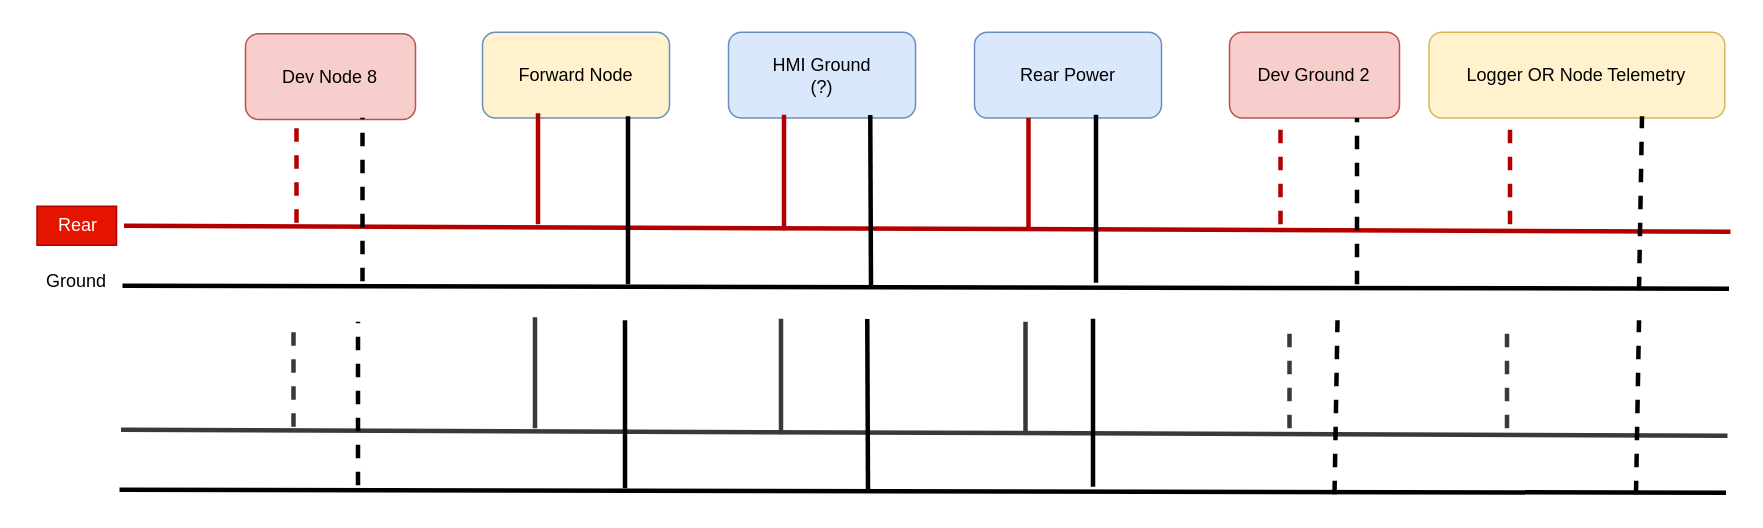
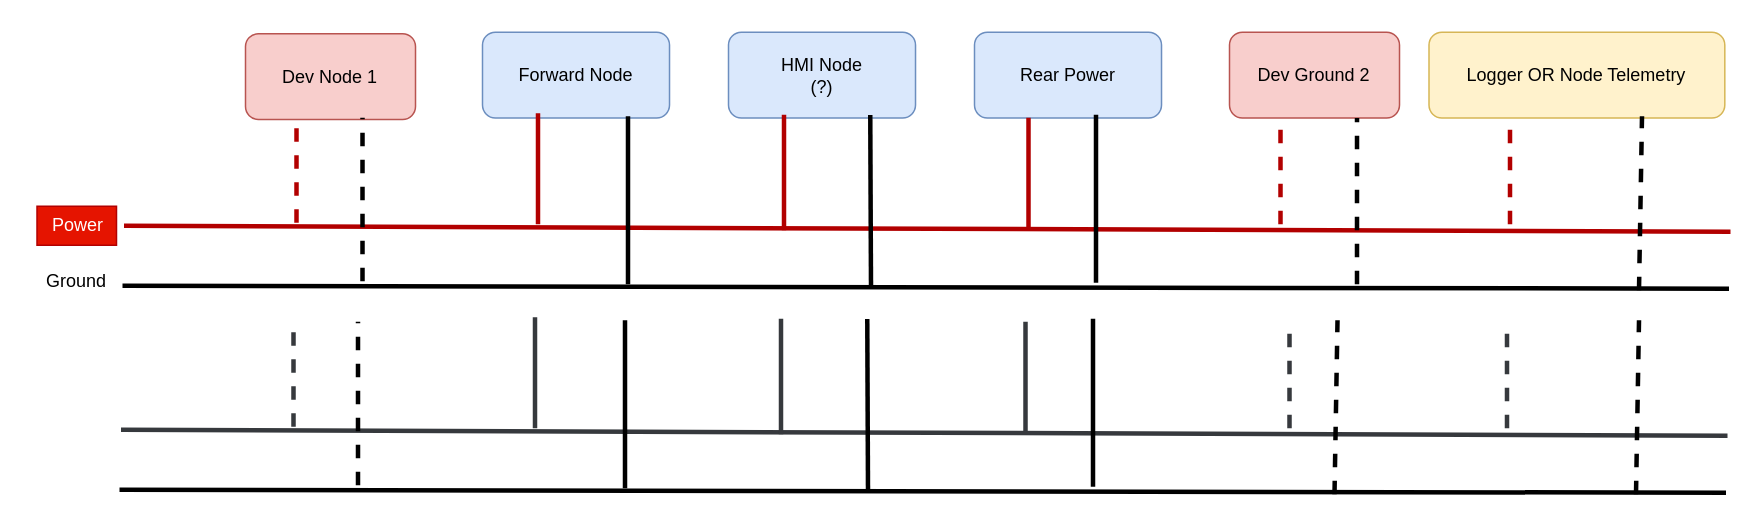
  <mxCell id="0" />
  <mxCell id="1" parent="0" />
- <mxCell id="2" value="&lt;div&gt;Forward Node&lt;/div&gt;" style="rounded=1;whiteSpace=wrap;html=1;fillColor=#fff2cc;strokeColor=#6c8ebf;" parent="1" vertex="1"><mxGeometry x="321" y="20.996" width="124.676" height="57.141" as="geometry" /></mxCell>
- <mxCell id="3" value="&lt;div&gt;HMI Ground&lt;br&gt;&lt;/div&gt;(?)" style="rounded=1;whiteSpace=wrap;html=1;fillColor=#dae8fc;strokeColor=#6c8ebf;" parent="1" vertex="1"><mxGeometry x="485" y="20.996" width="124.676" height="57.141" as="geometry" /></mxCell>
+ <mxCell id="2" value="&lt;div&gt;Forward Node&lt;/div&gt;" style="rounded=1;whiteSpace=wrap;html=1;fillColor=#dae8fc;strokeColor=#6c8ebf;" parent="1" vertex="1"><mxGeometry x="321" y="20.996" width="124.676" height="57.141" as="geometry" /></mxCell>
+ <mxCell id="3" value="&lt;div&gt;HMI Node&lt;br&gt;&lt;/div&gt;(?)" style="rounded=1;whiteSpace=wrap;html=1;fillColor=#dae8fc;strokeColor=#6c8ebf;" parent="1" vertex="1"><mxGeometry x="485" y="20.996" width="124.676" height="57.141" as="geometry" /></mxCell>
  <mxCell id="4" value="Rear Power" style="rounded=1;whiteSpace=wrap;html=1;fillColor=#dae8fc;strokeColor=#6c8ebf;" parent="1" vertex="1"><mxGeometry x="649" y="20.996" width="124.676" height="57.141" as="geometry" /></mxCell>
  <mxCell id="5" value="Logger OR Node Telemetry" style="rounded=1;whiteSpace=wrap;html=1;fillColor=#fff2cc;strokeColor=#d6b656;" parent="1" vertex="1"><mxGeometry x="952.003" y="20.996" width="197.214" height="57.141" as="geometry" /></mxCell>
- <mxCell id="6" value="Dev Node 8" style="rounded=1;whiteSpace=wrap;html=1;fillColor=#f8cecc;strokeColor=#b85450;" parent="1" vertex="1"><mxGeometry x="163.001" y="21.996" width="113.341" height="57.141" as="geometry" /></mxCell>
+ <mxCell id="6" value="Dev Node 1" style="rounded=1;whiteSpace=wrap;html=1;fillColor=#f8cecc;strokeColor=#b85450;" parent="1" vertex="1"><mxGeometry x="163.001" y="21.996" width="113.341" height="57.141" as="geometry" /></mxCell>
  <mxCell id="7" value="Dev Ground 2" style="rounded=1;whiteSpace=wrap;html=1;fillColor=#f8cecc;strokeColor=#b85450;" parent="1" vertex="1"><mxGeometry x="819" y="20.996" width="113.341" height="57.141" as="geometry" /></mxCell>
  <mxCell id="8" value="" style="endArrow=none;html=1;rounded=0;strokeWidth=3;endSize=7;fillColor=#e51400;strokeColor=#B20000;" parent="1" edge="1"><mxGeometry width="50" height="50" relative="1" as="geometry"><mxPoint x="82" y="150" as="sourcePoint" /><mxPoint x="1153" y="154" as="targetPoint" /></mxGeometry></mxCell>
  <mxCell id="9" value="" style="endArrow=none;html=1;rounded=0;strokeWidth=3;endSize=7;" parent="1" edge="1"><mxGeometry width="50" height="50" relative="1" as="geometry"><mxPoint x="81" y="190" as="sourcePoint" /><mxPoint x="1152" y="192" as="targetPoint" /></mxGeometry></mxCell>
- <mxCell id="10" value="Rear" style="text;html=1;align=center;verticalAlign=middle;resizable=0;points=[];autosize=1;strokeColor=#B20000;fillColor=#e51400;fontColor=#ffffff;" parent="1" vertex="1"><mxGeometry x="24" y="137" width="53" height="26" as="geometry" /></mxCell>
+ <mxCell id="10" value="Power" style="text;html=1;align=center;verticalAlign=middle;resizable=0;points=[];autosize=1;strokeColor=#B20000;fillColor=#e51400;fontColor=#ffffff;" parent="1" vertex="1"><mxGeometry x="24" y="137" width="53" height="26" as="geometry" /></mxCell>
  <mxCell id="11" value="Ground" style="text;html=1;align=center;verticalAlign=middle;resizable=0;points=[];autosize=1;" parent="1" vertex="1"><mxGeometry x="20" y="174" width="59" height="26" as="geometry" /></mxCell>
  <mxCell id="12" value="" style="endArrow=none;html=1;rounded=0;strokeWidth=3;endSize=7;exitX=0.75;exitY=1;exitDx=0;exitDy=0;" parent="1" edge="1"><mxGeometry width="50" height="50" relative="1" as="geometry"><mxPoint x="579.507" y="76.138" as="sourcePoint" /><mxPoint x="580" y="191" as="targetPoint" /></mxGeometry></mxCell>
  <mxCell id="13" value="" style="endArrow=none;html=1;rounded=0;strokeWidth=3;endSize=7;exitX=0.75;exitY=1;exitDx=0;exitDy=0;" parent="1" edge="1"><mxGeometry width="50" height="50" relative="1" as="geometry"><mxPoint x="729.997" y="75.998" as="sourcePoint" /><mxPoint x="730" y="188" as="targetPoint" /></mxGeometry></mxCell>
  <mxCell id="14" value="" style="endArrow=none;html=1;rounded=0;strokeWidth=3;endSize=7;exitX=0.75;exitY=1;exitDx=0;exitDy=0;" parent="1" edge="1"><mxGeometry width="50" height="50" relative="1" as="geometry"><mxPoint x="417.997" y="76.998" as="sourcePoint" /><mxPoint x="418" y="189" as="targetPoint" /></mxGeometry></mxCell>
  <mxCell id="15" value="" style="endArrow=none;dashed=1;html=1;rounded=0;strokeWidth=3;endSize=7;" parent="1" edge="1"><mxGeometry width="50" height="50" relative="1" as="geometry"><mxPoint x="241" y="187" as="sourcePoint" /><mxPoint x="241" y="78" as="targetPoint" /></mxGeometry></mxCell>
  <mxCell id="16" value="" style="endArrow=none;dashed=1;html=1;rounded=0;strokeWidth=3;endSize=7;entryX=0.75;entryY=1;entryDx=0;entryDy=0;" parent="1" target="7" edge="1"><mxGeometry width="50" height="50" relative="1" as="geometry"><mxPoint x="904" y="189" as="sourcePoint" /><mxPoint x="904.012" y="76.995" as="targetPoint" /></mxGeometry></mxCell>
  <mxCell id="17" value="" style="endArrow=none;dashed=1;html=1;rounded=0;strokeWidth=3;endSize=7;entryX=0.653;entryY=1.015;entryDx=0;entryDy=0;entryPerimeter=0;" parent="1" edge="1"><mxGeometry width="50" height="50" relative="1" as="geometry"><mxPoint x="1092" y="193.01" as="sourcePoint" /><mxPoint x="1094.012" y="77.005" as="targetPoint" /></mxGeometry></mxCell>
  <mxCell id="18" value="" style="endArrow=none;dashed=1;html=1;rounded=0;strokeWidth=3;endSize=7;fillColor=#e51400;strokeColor=#B20000;" parent="1" edge="1"><mxGeometry width="50" height="50" relative="1" as="geometry"><mxPoint x="197" y="148" as="sourcePoint" /><mxPoint x="197" y="80" as="targetPoint" /></mxGeometry></mxCell>
  <mxCell id="19" value="" style="endArrow=none;dashed=1;html=1;rounded=0;strokeWidth=3;endSize=7;fillColor=#e51400;strokeColor=#B20000;" parent="1" edge="1"><mxGeometry width="50" height="50" relative="1" as="geometry"><mxPoint x="853" y="149" as="sourcePoint" /><mxPoint x="853" y="81" as="targetPoint" /></mxGeometry></mxCell>
  <mxCell id="20" value="" style="endArrow=none;dashed=1;html=1;rounded=0;strokeWidth=3;endSize=7;fillColor=#e51400;strokeColor=#B20000;" parent="1" edge="1"><mxGeometry width="50" height="50" relative="1" as="geometry"><mxPoint x="1006" y="149" as="sourcePoint" /><mxPoint x="1006" y="81" as="targetPoint" /></mxGeometry></mxCell>
  <mxCell id="21" value="" style="endArrow=none;html=1;rounded=0;strokeWidth=3;endSize=7;fillColor=#e51400;strokeColor=#B20000;" parent="1" edge="1"><mxGeometry width="50" height="50" relative="1" as="geometry"><mxPoint x="358" y="149" as="sourcePoint" /><mxPoint x="358" y="75" as="targetPoint" /></mxGeometry></mxCell>
  <mxCell id="22" value="" style="endArrow=none;html=1;rounded=0;strokeWidth=3;endSize=7;fillColor=#e51400;strokeColor=#B20000;" parent="1" edge="1"><mxGeometry width="50" height="50" relative="1" as="geometry"><mxPoint x="522" y="153" as="sourcePoint" /><mxPoint x="522" y="76" as="targetPoint" /></mxGeometry></mxCell>
  <mxCell id="23" value="" style="endArrow=none;html=1;rounded=0;strokeWidth=3;endSize=7;fillColor=#e51400;strokeColor=#B20000;" parent="1" edge="1"><mxGeometry width="50" height="50" relative="1" as="geometry"><mxPoint x="685" y="152" as="sourcePoint" /><mxPoint x="685" y="78" as="targetPoint" /></mxGeometry></mxCell>
  <mxCell id="24" value="" style="endArrow=none;html=1;rounded=0;strokeWidth=3;endSize=7;fillColor=#ffff88;strokeColor=#36393d;" edge="1" parent="1"><mxGeometry width="50" height="50" relative="1" as="geometry"><mxPoint x="80" y="286" as="sourcePoint" /><mxPoint x="1151" y="290" as="targetPoint" /></mxGeometry></mxCell>
  <mxCell id="25" value="" style="endArrow=none;html=1;rounded=0;strokeWidth=3;endSize=7;" edge="1" parent="1"><mxGeometry width="50" height="50" relative="1" as="geometry"><mxPoint x="79" y="326" as="sourcePoint" /><mxPoint x="1150" y="328" as="targetPoint" /></mxGeometry></mxCell>
  <mxCell id="26" value="" style="endArrow=none;html=1;rounded=0;strokeWidth=3;endSize=7;exitX=0.75;exitY=1;exitDx=0;exitDy=0;" edge="1" parent="1"><mxGeometry width="50" height="50" relative="1" as="geometry"><mxPoint x="577.507" y="212.138" as="sourcePoint" /><mxPoint x="578" y="327" as="targetPoint" /></mxGeometry></mxCell>
  <mxCell id="27" value="" style="endArrow=none;html=1;rounded=0;strokeWidth=3;endSize=7;exitX=0.75;exitY=1;exitDx=0;exitDy=0;" edge="1" parent="1"><mxGeometry width="50" height="50" relative="1" as="geometry"><mxPoint x="727.997" y="211.998" as="sourcePoint" /><mxPoint x="728" y="324" as="targetPoint" /></mxGeometry></mxCell>
  <mxCell id="28" value="" style="endArrow=none;html=1;rounded=0;strokeWidth=3;endSize=7;exitX=0.75;exitY=1;exitDx=0;exitDy=0;" edge="1" parent="1"><mxGeometry width="50" height="50" relative="1" as="geometry"><mxPoint x="415.997" y="212.998" as="sourcePoint" /><mxPoint x="416" y="325" as="targetPoint" /></mxGeometry></mxCell>
  <mxCell id="29" value="" style="endArrow=none;dashed=1;html=1;rounded=0;strokeWidth=3;endSize=7;" edge="1" parent="1"><mxGeometry width="50" height="50" relative="1" as="geometry"><mxPoint x="238" y="323" as="sourcePoint" /><mxPoint x="238" y="214" as="targetPoint" /></mxGeometry></mxCell>
  <mxCell id="30" value="" style="endArrow=none;dashed=1;html=1;rounded=0;strokeWidth=3;endSize=7;entryX=0.653;entryY=1.015;entryDx=0;entryDy=0;entryPerimeter=0;" edge="1" parent="1"><mxGeometry width="50" height="50" relative="1" as="geometry"><mxPoint x="889" y="329" as="sourcePoint" /><mxPoint x="891.012" y="212.995" as="targetPoint" /></mxGeometry></mxCell>
  <mxCell id="31" value="" style="endArrow=none;dashed=1;html=1;rounded=0;strokeWidth=3;endSize=7;entryX=0.653;entryY=1.015;entryDx=0;entryDy=0;entryPerimeter=0;" edge="1" parent="1"><mxGeometry width="50" height="50" relative="1" as="geometry"><mxPoint x="1090" y="329.01" as="sourcePoint" /><mxPoint x="1092.012" y="213.005" as="targetPoint" /></mxGeometry></mxCell>
  <mxCell id="32" value="" style="endArrow=none;dashed=1;html=1;rounded=0;strokeWidth=3;endSize=7;fillColor=#ffff88;strokeColor=#36393d;" edge="1" parent="1"><mxGeometry width="50" height="50" relative="1" as="geometry"><mxPoint x="195" y="284" as="sourcePoint" /><mxPoint x="195" y="216" as="targetPoint" /></mxGeometry></mxCell>
  <mxCell id="33" value="" style="endArrow=none;dashed=1;html=1;rounded=0;strokeWidth=3;endSize=7;fillColor=#ffff88;strokeColor=#36393d;" edge="1" parent="1"><mxGeometry width="50" height="50" relative="1" as="geometry"><mxPoint x="859" y="285" as="sourcePoint" /><mxPoint x="859" y="217" as="targetPoint" /></mxGeometry></mxCell>
  <mxCell id="34" value="" style="endArrow=none;dashed=1;html=1;rounded=0;strokeWidth=3;endSize=7;fillColor=#ffff88;strokeColor=#36393d;" edge="1" parent="1"><mxGeometry width="50" height="50" relative="1" as="geometry"><mxPoint x="1004" y="285" as="sourcePoint" /><mxPoint x="1004" y="217" as="targetPoint" /></mxGeometry></mxCell>
  <mxCell id="35" value="" style="endArrow=none;html=1;rounded=0;strokeWidth=3;endSize=7;fillColor=#ffff88;strokeColor=#36393d;" edge="1" parent="1"><mxGeometry width="50" height="50" relative="1" as="geometry"><mxPoint x="356" y="285" as="sourcePoint" /><mxPoint x="356" y="211" as="targetPoint" /></mxGeometry></mxCell>
  <mxCell id="36" value="" style="endArrow=none;html=1;rounded=0;strokeWidth=3;endSize=7;fillColor=#ffff88;strokeColor=#36393d;" edge="1" parent="1"><mxGeometry width="50" height="50" relative="1" as="geometry"><mxPoint x="520" y="289" as="sourcePoint" /><mxPoint x="520" y="212" as="targetPoint" /></mxGeometry></mxCell>
  <mxCell id="37" value="" style="endArrow=none;html=1;rounded=0;strokeWidth=3;endSize=7;fillColor=#ffff88;strokeColor=#36393d;" edge="1" parent="1"><mxGeometry width="50" height="50" relative="1" as="geometry"><mxPoint x="683" y="288" as="sourcePoint" /><mxPoint x="683" y="214" as="targetPoint" /></mxGeometry></mxCell>
